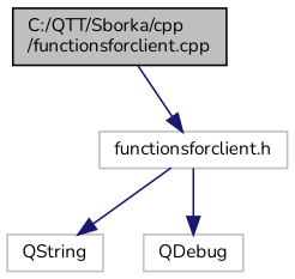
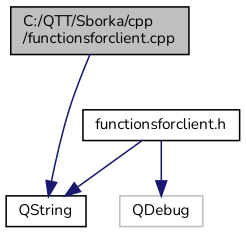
  digraph {
    fontname=Nunito
    node [color=black fillcolor=white fontname=Nunito fontsize=10 shape=record style=filled]
    edge [color=midnightblue fontname=Nunito fontsize=10 labelfontname=Helvetica labelfontsize=10 style=solid]
    n1 [fillcolor=grey75 fontcolor=black height=0.2 label="C:/QTT/Sborka/cpp\l/functionsforclient.cpp" width=0.4]
-   n2 [color=grey75 height=0.2 label="functionsforclient.h" width=0.4]
-   n3 [color=grey75 height=0.2 label=QString width=0.4]
+   n2 [height=0.2 label="functionsforclient.h" width=0.4]
+   n3 [height=0.2 label=QString width=0.4]
    n4 [color=grey75 height=0.2 label=QDebug width=0.4]
-   n1 -> n2
+   n1 -> n3
    n2 -> n3
    n2 -> n4
  }
